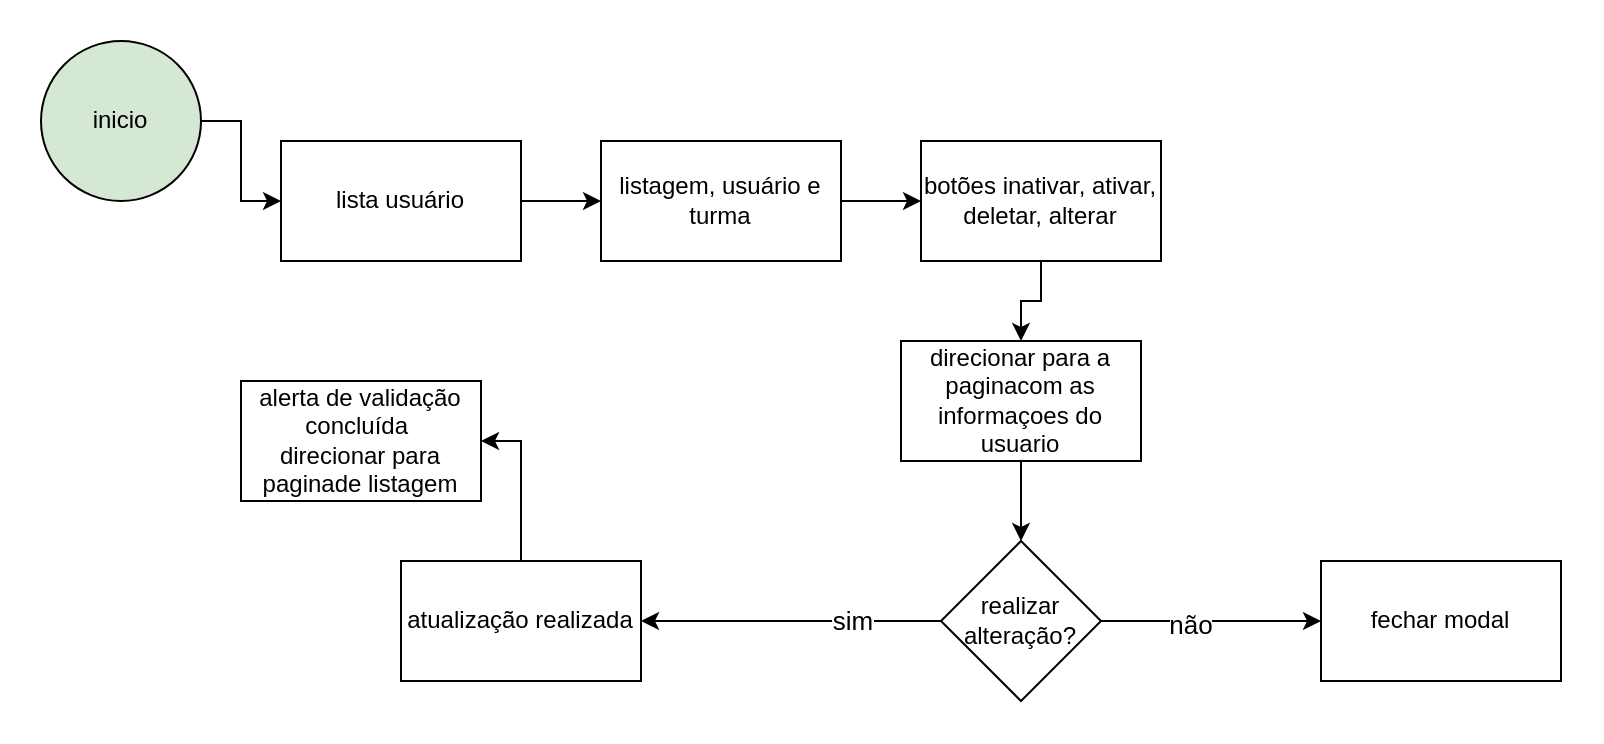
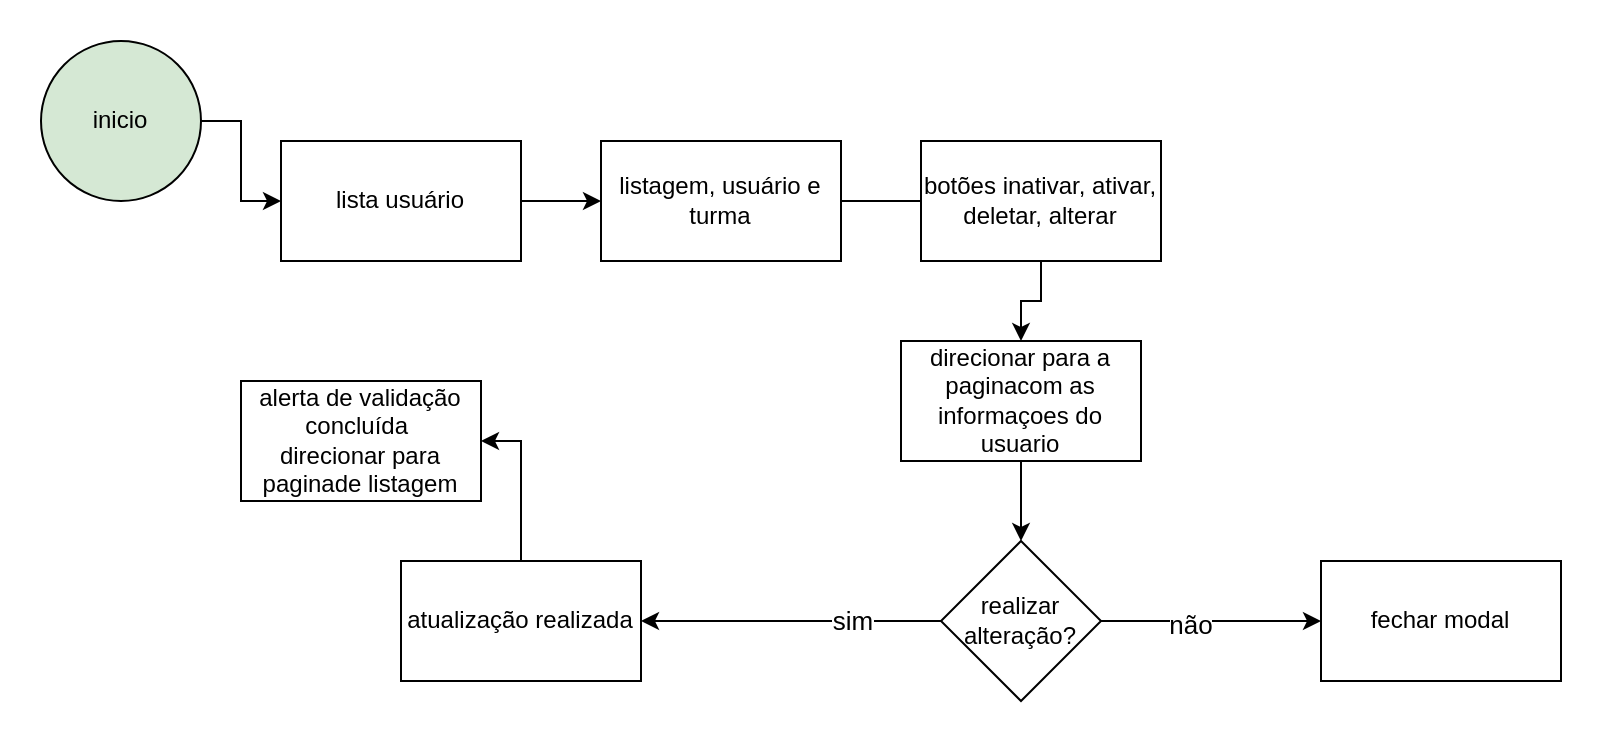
  <mxCell id="0" />
  <mxCell id="1" parent="0" />
  <mxCell id="2" style="edgeStyle=orthogonalEdgeStyle;rounded=0;orthogonalLoop=1;jettySize=auto;html=1;exitX=1;exitY=0.5;exitDx=0;exitDy=0;entryX=0;entryY=0.5;entryDx=0;entryDy=0;" parent="1" source="3" target="5" edge="1"><mxGeometry relative="1" as="geometry" /></mxCell>
  <mxCell id="3" value="inicio" style="ellipse;whiteSpace=wrap;html=1;aspect=fixed;fillColor=#d5e8d4;" parent="1" vertex="1"><mxGeometry x="20" y="20" width="80" height="80" as="geometry" /></mxCell>
  <mxCell id="4" value="" style="edgeStyle=orthogonalEdgeStyle;rounded=0;orthogonalLoop=1;jettySize=auto;html=1;" parent="1" source="5" target="7" edge="1"><mxGeometry relative="1" as="geometry" /></mxCell>
  <mxCell id="5" value="lista usuário" style="whiteSpace=wrap;html=1;" parent="1" vertex="1"><mxGeometry x="140" y="70" width="120" height="60" as="geometry" /></mxCell>
- <mxCell id="6" value="" style="edgeStyle=orthogonalEdgeStyle;rounded=0;orthogonalLoop=1;jettySize=auto;html=1;" parent="1" source="7" target="9" edge="1"><mxGeometry relative="1" as="geometry" /></mxCell>
+ <mxCell id="6" value="" style="edgeStyle=orthogonalEdgeStyle;rounded=0;orthogonalLoop=1;jettySize=auto;html=1;endArrow=none;" parent="1" source="7" target="9" edge="1"><mxGeometry relative="1" as="geometry" /></mxCell>
  <mxCell id="7" value="listagem, usuário e turma" style="whiteSpace=wrap;html=1;" parent="1" vertex="1"><mxGeometry x="300" y="70" width="120" height="60" as="geometry" /></mxCell>
  <mxCell id="8" value="" style="edgeStyle=orthogonalEdgeStyle;rounded=0;orthogonalLoop=1;jettySize=auto;html=1;" parent="1" source="9" target="11" edge="1"><mxGeometry relative="1" as="geometry" /></mxCell>
  <mxCell id="9" value="botões inativar, ativar, deletar, alterar" style="whiteSpace=wrap;html=1;" parent="1" vertex="1"><mxGeometry x="460" y="70" width="120" height="60" as="geometry" /></mxCell>
  <mxCell id="10" value="" style="edgeStyle=orthogonalEdgeStyle;rounded=0;orthogonalLoop=1;jettySize=auto;html=1;" parent="1" source="11" target="16" edge="1"><mxGeometry relative="1" as="geometry" /></mxCell>
  <mxCell id="11" value="direcionar para a paginacom as informaçoes do usuario" style="whiteSpace=wrap;html=1;" parent="1" vertex="1"><mxGeometry x="450" y="170" width="120" height="60" as="geometry" /></mxCell>
  <mxCell id="12" value="" style="edgeStyle=orthogonalEdgeStyle;rounded=0;orthogonalLoop=1;jettySize=auto;html=1;" parent="1" source="16" target="18" edge="1"><mxGeometry relative="1" as="geometry" /></mxCell>
  <mxCell id="13" value="&lt;font style=&quot;font-size: 13px;&quot;&gt;não&lt;/font&gt;" style="edgeLabel;html=1;align=center;verticalAlign=middle;resizable=0;points=[];" parent="12" vertex="1" connectable="0"><mxGeometry x="-0.2" y="-1" relative="1" as="geometry"><mxPoint as="offset" /></mxGeometry></mxCell>
  <mxCell id="14" style="edgeStyle=orthogonalEdgeStyle;rounded=0;orthogonalLoop=1;jettySize=auto;html=1;entryX=1;entryY=0.5;entryDx=0;entryDy=0;" edge="1" parent="1" source="16" target="20"><mxGeometry relative="1" as="geometry" /></mxCell>
  <mxCell id="15" value="&lt;font style=&quot;font-size: 13px;&quot;&gt;sim&lt;/font&gt;" style="edgeLabel;html=1;align=center;verticalAlign=middle;resizable=0;points=[];" vertex="1" connectable="0" parent="14"><mxGeometry x="-0.4" y="-1" relative="1" as="geometry"><mxPoint as="offset" /></mxGeometry></mxCell>
  <mxCell id="16" value="realizar&lt;div&gt;alteração?&lt;/div&gt;" style="rhombus;whiteSpace=wrap;html=1;" parent="1" vertex="1"><mxGeometry x="470" y="270" width="80" height="80" as="geometry" /></mxCell>
  <mxCell id="17" value="alerta de validação concluída&amp;nbsp;&lt;div&gt;direcionar para paginade listagem&lt;/div&gt;" style="whiteSpace=wrap;html=1;" parent="1" vertex="1"><mxGeometry x="120" y="190" width="120" height="60" as="geometry" /></mxCell>
  <mxCell id="18" value="fechar modal" style="whiteSpace=wrap;html=1;" parent="1" vertex="1"><mxGeometry x="660" y="280" width="120" height="60" as="geometry" /></mxCell>
  <mxCell id="19" style="edgeStyle=orthogonalEdgeStyle;rounded=0;orthogonalLoop=1;jettySize=auto;html=1;entryX=1;entryY=0.5;entryDx=0;entryDy=0;" parent="1" source="20" target="17" edge="1"><mxGeometry relative="1" as="geometry" /></mxCell>
  <mxCell id="20" value="atualização realizada" style="rounded=0;whiteSpace=wrap;html=1;" parent="1" vertex="1"><mxGeometry x="200" y="280" width="120" height="60" as="geometry" /></mxCell>
